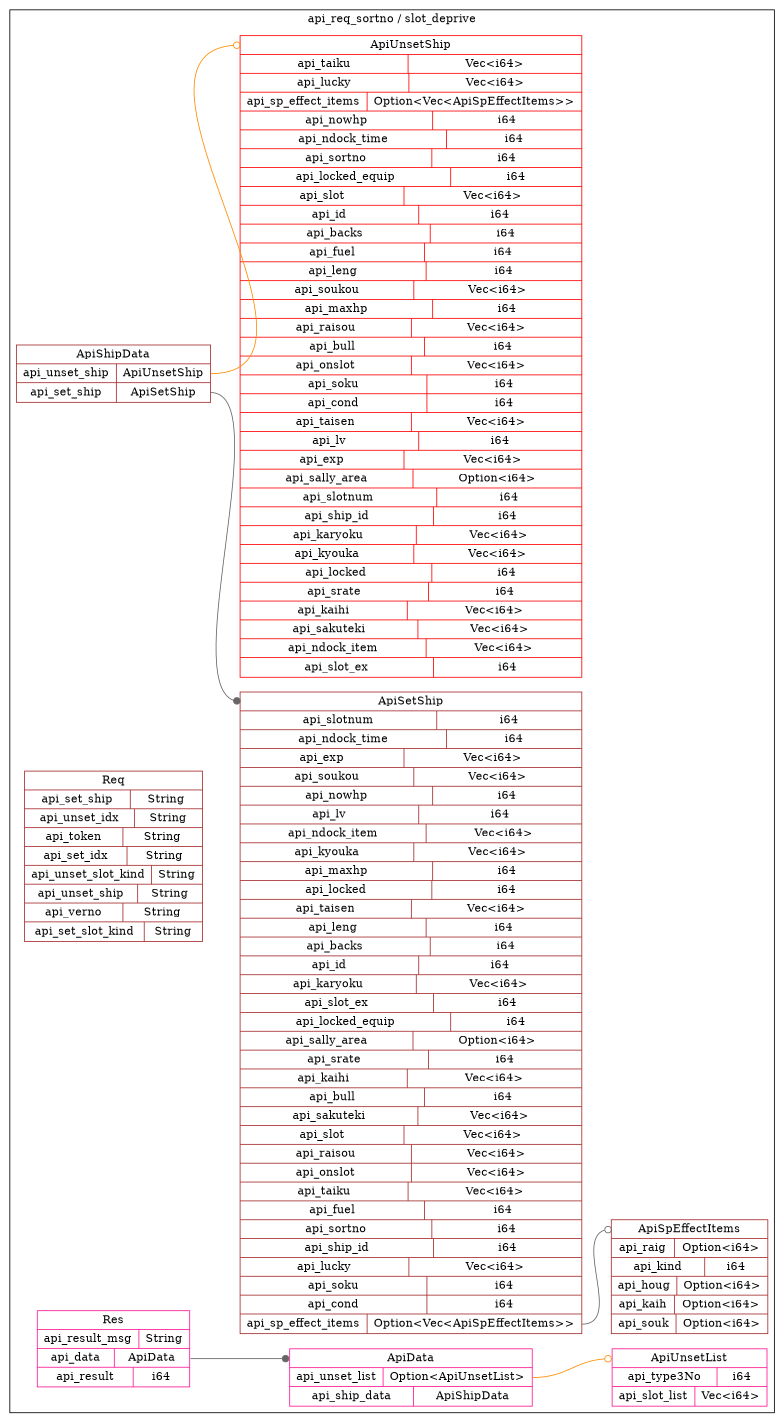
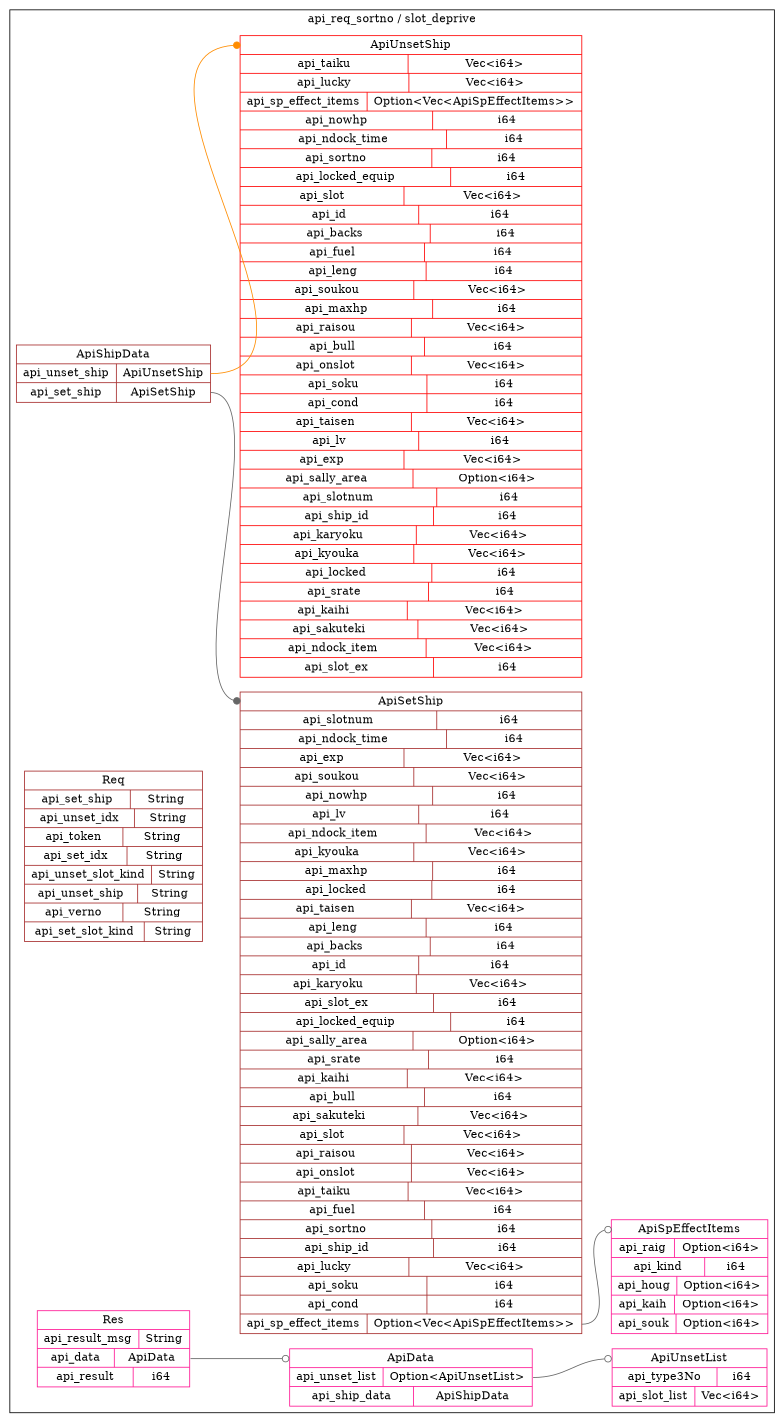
  digraph {
    rankdir=LR
    node [color=deeppink shape=record style=solid]
    edge [arrowhead=odot color=gray40]
    n1 [color=brown label="<ApiSetShip> ApiSetShip  | { api_slotnum | <api_slotnum> i64 } | { api_ndock_time | <api_ndock_time> i64 } | { api_exp | <api_exp> Vec\<i64\> } | { api_soukou | <api_soukou> Vec\<i64\> } | { api_nowhp | <api_nowhp> i64 } | { api_lv | <api_lv> i64 } | { api_ndock_item | <api_ndock_item> Vec\<i64\> } | { api_kyouka | <api_kyouka> Vec\<i64\> } | { api_maxhp | <api_maxhp> i64 } | { api_locked | <api_locked> i64 } | { api_taisen | <api_taisen> Vec\<i64\> } | { api_leng | <api_leng> i64 } | { api_backs | <api_backs> i64 } | { api_id | <api_id> i64 } | { api_karyoku | <api_karyoku> Vec\<i64\> } | { api_slot_ex | <api_slot_ex> i64 } | { api_locked_equip | <api_locked_equip> i64 } | { api_sally_area | <api_sally_area> Option\<i64\> } | { api_srate | <api_srate> i64 } | { api_kaihi | <api_kaihi> Vec\<i64\> } | { api_bull | <api_bull> i64 } | { api_sakuteki | <api_sakuteki> Vec\<i64\> } | { api_slot | <api_slot> Vec\<i64\> } | { api_raisou | <api_raisou> Vec\<i64\> } | { api_onslot | <api_onslot> Vec\<i64\> } | { api_taiku | <api_taiku> Vec\<i64\> } | { api_fuel | <api_fuel> i64 } | { api_sortno | <api_sortno> i64 } | { api_ship_id | <api_ship_id> i64 } | { api_lucky | <api_lucky> Vec\<i64\> } | { api_soku | <api_soku> i64 } | { api_cond | <api_cond> i64 } | { api_sp_effect_items | <api_sp_effect_items> Option\<Vec\<ApiSpEffectItems\>\> }"]
-   n2 [color=brown label="<ApiSpEffectItems> ApiSpEffectItems  | { api_raig | <api_raig> Option\<i64\> } | { api_kind | <api_kind> i64 } | { api_houg | <api_houg> Option\<i64\> } | { api_kaih | <api_kaih> Option\<i64\> } | { api_souk | <api_souk> Option\<i64\> }"]
+   n2 [label="<ApiSpEffectItems> ApiSpEffectItems  | { api_raig | <api_raig> Option\<i64\> } | { api_kind | <api_kind> i64 } | { api_houg | <api_houg> Option\<i64\> } | { api_kaih | <api_kaih> Option\<i64\> } | { api_souk | <api_souk> Option\<i64\> }"]
    n3 [label="<ApiData> ApiData  | { api_unset_list | <api_unset_list> Option\<ApiUnsetList\> } | { api_ship_data | <api_ship_data> ApiShipData }"]
    n4 [label="<ApiUnsetList> ApiUnsetList  | { api_type3No | <api_type3No> i64 } | { api_slot_list | <api_slot_list> Vec\<i64\> }"]
    n5 [color=brown label="<ApiShipData> ApiShipData  | { api_unset_ship | <api_unset_ship> ApiUnsetShip } | { api_set_ship | <api_set_ship> ApiSetShip }"]
    n6 [color=red label="<ApiUnsetShip> ApiUnsetShip  | { api_taiku | <api_taiku> Vec\<i64\> } | { api_lucky | <api_lucky> Vec\<i64\> } | { api_sp_effect_items | <api_sp_effect_items> Option\<Vec\<ApiSpEffectItems\>\> } | { api_nowhp | <api_nowhp> i64 } | { api_ndock_time | <api_ndock_time> i64 } | { api_sortno | <api_sortno> i64 } | { api_locked_equip | <api_locked_equip> i64 } | { api_slot | <api_slot> Vec\<i64\> } | { api_id | <api_id> i64 } | { api_backs | <api_backs> i64 } | { api_fuel | <api_fuel> i64 } | { api_leng | <api_leng> i64 } | { api_soukou | <api_soukou> Vec\<i64\> } | { api_maxhp | <api_maxhp> i64 } | { api_raisou | <api_raisou> Vec\<i64\> } | { api_bull | <api_bull> i64 } | { api_onslot | <api_onslot> Vec\<i64\> } | { api_soku | <api_soku> i64 } | { api_cond | <api_cond> i64 } | { api_taisen | <api_taisen> Vec\<i64\> } | { api_lv | <api_lv> i64 } | { api_exp | <api_exp> Vec\<i64\> } | { api_sally_area | <api_sally_area> Option\<i64\> } | { api_slotnum | <api_slotnum> i64 } | { api_ship_id | <api_ship_id> i64 } | { api_karyoku | <api_karyoku> Vec\<i64\> } | { api_kyouka | <api_kyouka> Vec\<i64\> } | { api_locked | <api_locked> i64 } | { api_srate | <api_srate> i64 } | { api_kaihi | <api_kaihi> Vec\<i64\> } | { api_sakuteki | <api_sakuteki> Vec\<i64\> } | { api_ndock_item | <api_ndock_item> Vec\<i64\> } | { api_slot_ex | <api_slot_ex> i64 }"]
    n7 [color=brown label="<Req> Req  | { api_set_ship | <api_set_ship> String } | { api_unset_idx | <api_unset_idx> String } | { api_token | <api_token> String } | { api_set_idx | <api_set_idx> String } | { api_unset_slot_kind | <api_unset_slot_kind> String } | { api_unset_ship | <api_unset_ship> String } | { api_verno | <api_verno> String } | { api_set_slot_kind | <api_set_slot_kind> String }"]
    n8 [label="<Res> Res  | { api_result_msg | <api_result_msg> String } | { api_data | <api_data> ApiData } | { api_result | <api_result> i64 }"]
    subgraph cluster_1 {
      label="api_req_sortno / slot_deprive"
      n1
      n2
      n3
      n4
      n5
      n6
      n7
      n8
    }
    n1 -> n2 [headport="ApiSpEffectItems:w" tailport="api_sp_effect_items:e"]
-   n3 -> n4 [color=darkorange headport="ApiUnsetList:w" tailport="api_unset_list:e"]
+   n3 -> n4 [headport="ApiUnsetList:w" tailport="api_unset_list:e"]
    n5 -> n1 [arrowhead=dot headport="ApiSetShip:w" tailport="api_set_ship:e"]
-   n5 -> n6 [color=darkorange headport="ApiUnsetShip:w" tailport="api_unset_ship:e"]
-   n8 -> n3 [arrowhead=dot headport="ApiData:w" tailport="api_data:e"]
+   n5 -> n6 [arrowhead=dot color=darkorange headport="ApiUnsetShip:w" tailport="api_unset_ship:e"]
+   n8 -> n3 [headport="ApiData:w" tailport="api_data:e"]
  }
